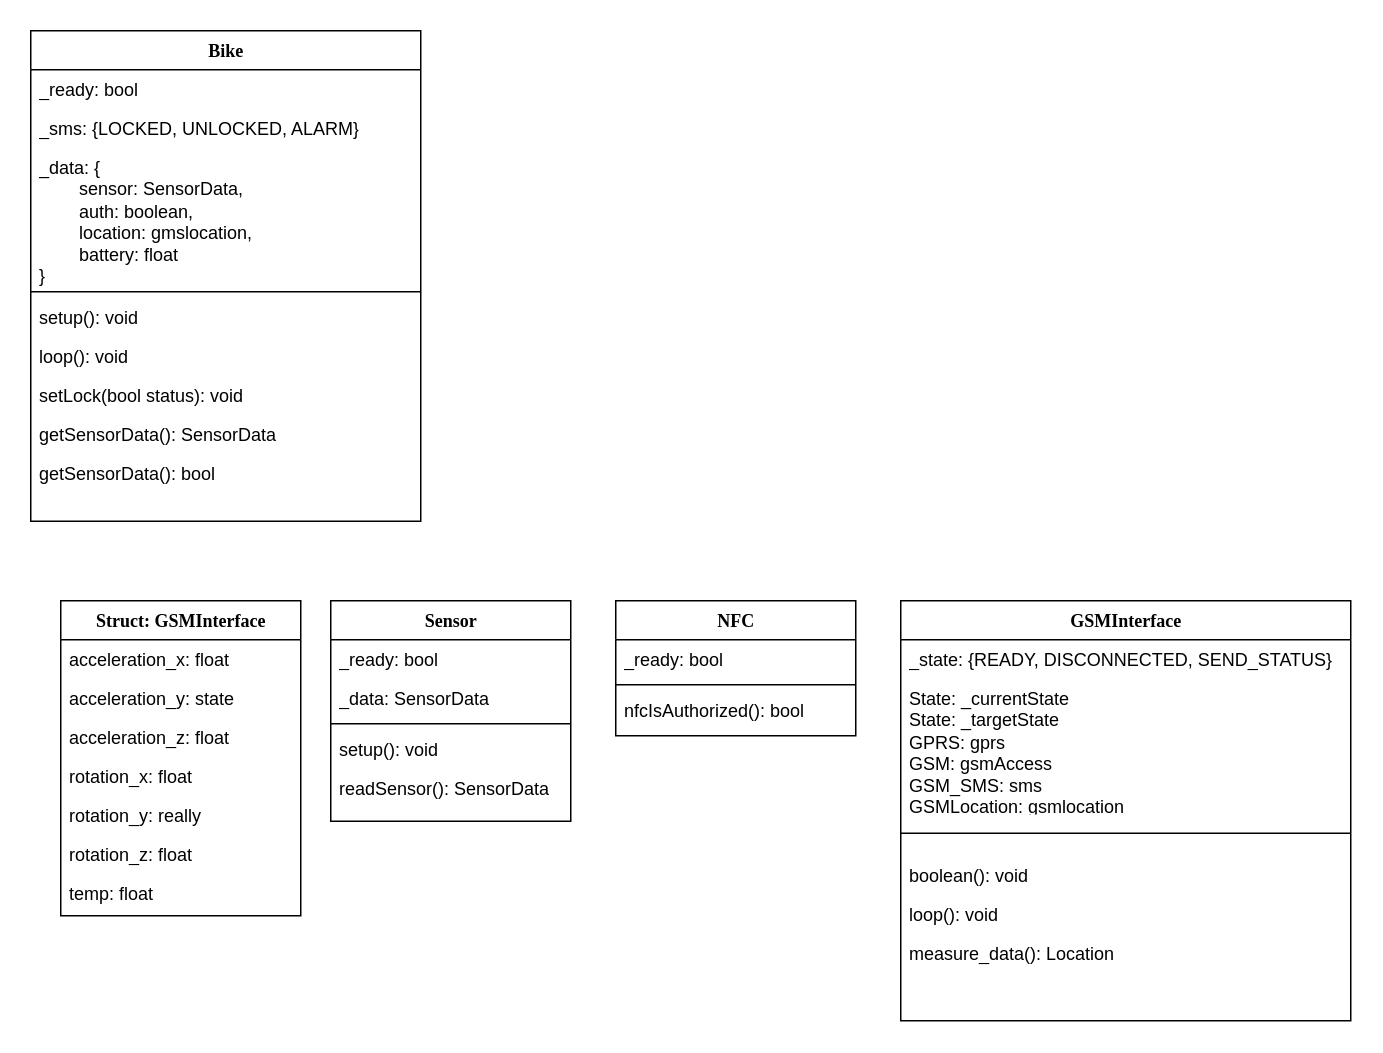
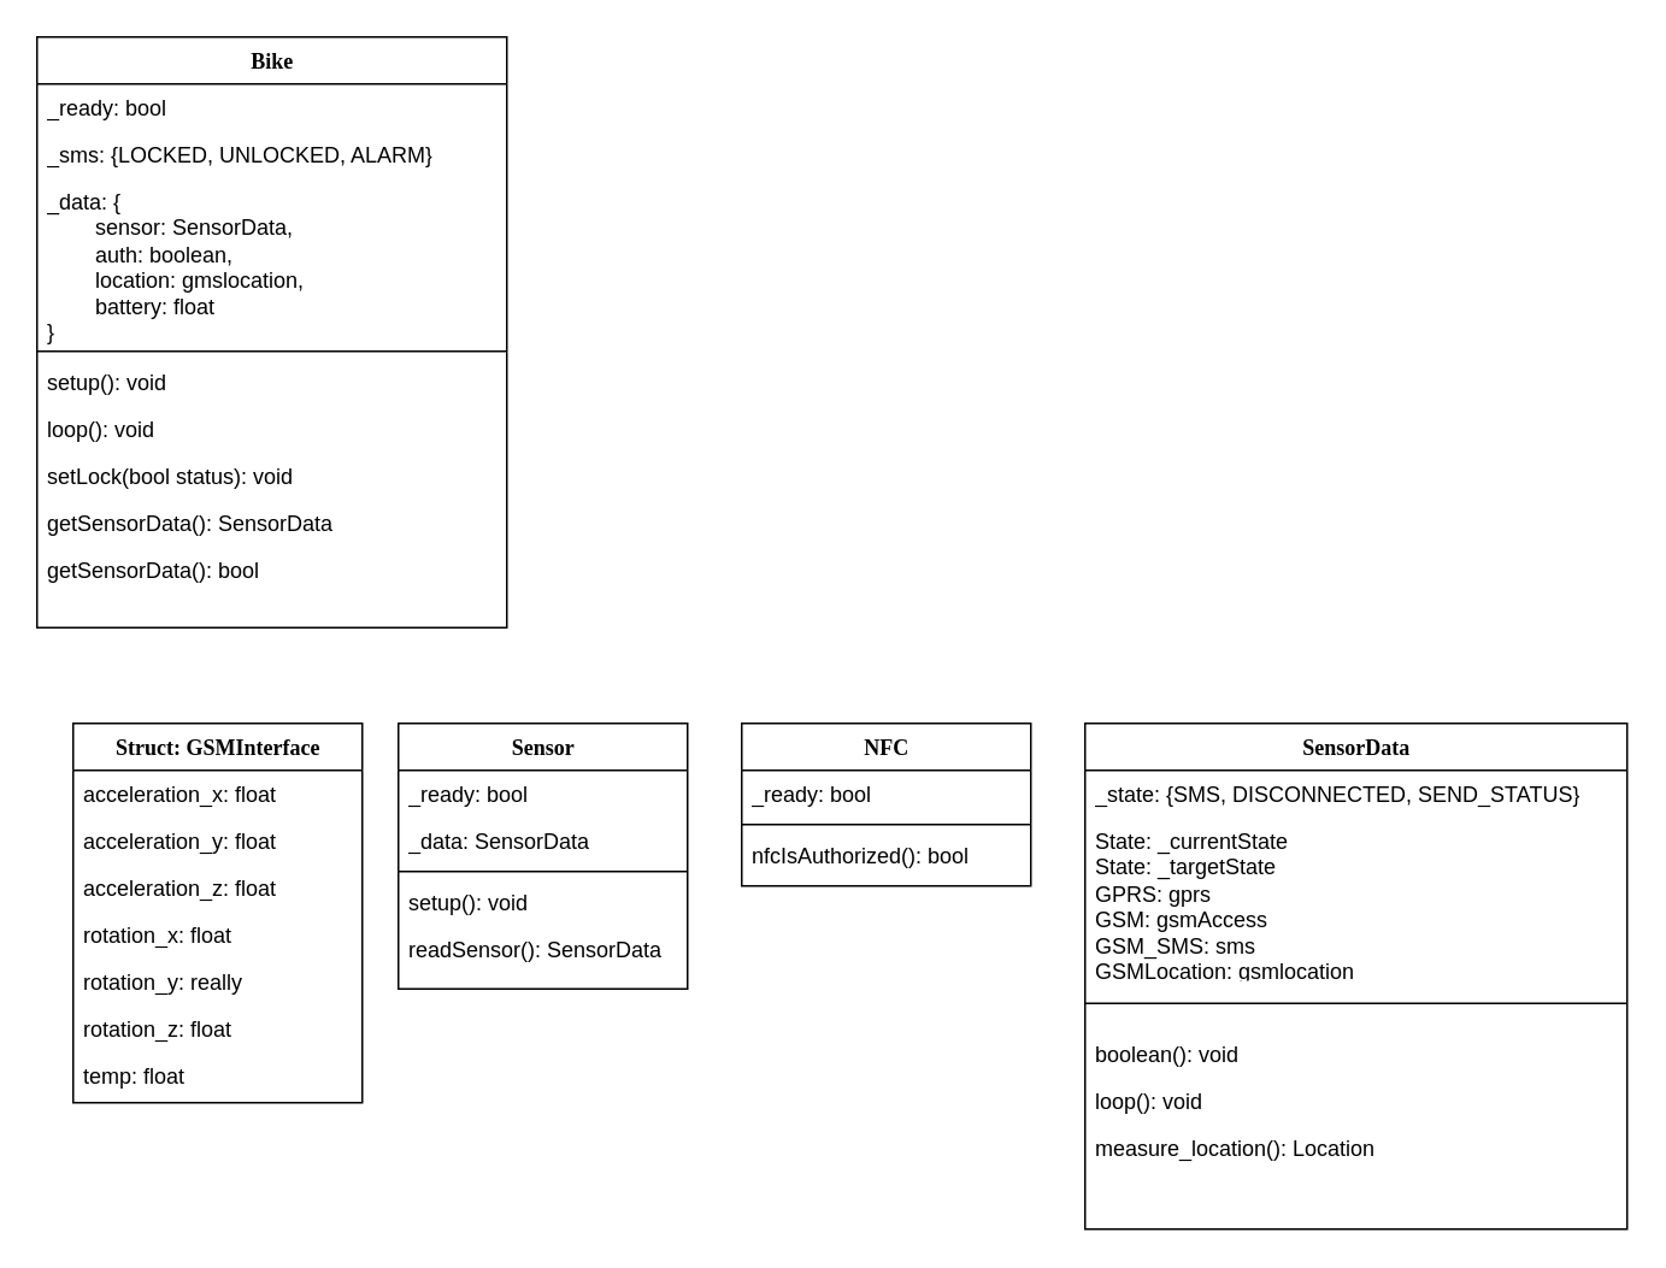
  <mxCell id="0" />
  <mxCell id="1" parent="0" />
  <mxCell id="2" value="Sensor" style="swimlane;html=1;fontStyle=1;align=center;verticalAlign=top;childLayout=stackLayout;horizontal=1;startSize=26;horizontalStack=0;resizeParent=1;resizeLast=0;collapsible=1;marginBottom=0;swimlaneFillColor=#ffffff;rounded=0;shadow=0;comic=0;labelBackgroundColor=none;strokeWidth=1;fillColor=none;fontFamily=Verdana;fontSize=12" parent="1" vertex="1"><mxGeometry x="220" y="400" width="160" height="147" as="geometry" /></mxCell>
  <mxCell id="3" value="_ready: bool" style="text;html=1;strokeColor=none;fillColor=none;align=left;verticalAlign=top;spacingLeft=4;spacingRight=4;whiteSpace=wrap;overflow=hidden;rotatable=0;points=[[0,0.5],[1,0.5]];portConstraint=eastwest;" parent="2" vertex="1"><mxGeometry y="26" width="160" height="26" as="geometry" /></mxCell>
  <mxCell id="4" value="_data: SensorData" style="text;html=1;strokeColor=none;fillColor=none;align=left;verticalAlign=top;spacingLeft=4;spacingRight=4;whiteSpace=wrap;overflow=hidden;rotatable=0;points=[[0,0.5],[1,0.5]];portConstraint=eastwest;" parent="2" vertex="1"><mxGeometry y="52" width="160" height="26" as="geometry" /></mxCell>
  <mxCell id="5" value="" style="line;html=1;strokeWidth=1;fillColor=none;align=left;verticalAlign=middle;spacingTop=-1;spacingLeft=3;spacingRight=3;rotatable=0;labelPosition=right;points=[];portConstraint=eastwest;" parent="2" vertex="1"><mxGeometry y="78" width="160" height="8" as="geometry" /></mxCell>
  <mxCell id="6" value="setup(): void" style="text;html=1;strokeColor=none;fillColor=none;align=left;verticalAlign=top;spacingLeft=4;spacingRight=4;whiteSpace=wrap;overflow=hidden;rotatable=0;points=[[0,0.5],[1,0.5]];portConstraint=eastwest;" parent="2" vertex="1"><mxGeometry y="86" width="160" height="26" as="geometry" /></mxCell>
  <mxCell id="7" value="readSensor(): SensorData" style="text;html=1;strokeColor=none;fillColor=none;align=left;verticalAlign=top;spacingLeft=4;spacingRight=4;whiteSpace=wrap;overflow=hidden;rotatable=0;points=[[0,0.5],[1,0.5]];portConstraint=eastwest;" parent="2" vertex="1"><mxGeometry y="112" width="160" height="26" as="geometry" /></mxCell>
- <mxCell id="8" value="GSMInterface" style="swimlane;html=1;fontStyle=1;align=center;verticalAlign=top;childLayout=stackLayout;horizontal=1;startSize=26;horizontalStack=0;resizeParent=1;resizeLast=0;collapsible=1;marginBottom=0;swimlaneFillColor=#ffffff;rounded=0;shadow=0;comic=0;labelBackgroundColor=none;strokeWidth=1;fillColor=none;fontFamily=Verdana;fontSize=12" parent="1" vertex="1"><mxGeometry x="600" y="400" width="300" height="280" as="geometry" /></mxCell>
- <mxCell id="9" value="_state: {READY, DISCONNECTED, SEND_STATUS}" style="text;html=1;strokeColor=none;fillColor=none;align=left;verticalAlign=top;spacingLeft=4;spacingRight=4;whiteSpace=wrap;overflow=hidden;rotatable=0;points=[[0,0.5],[1,0.5]];portConstraint=eastwest;" parent="8" vertex="1"><mxGeometry y="26" width="300" height="26" as="geometry" /></mxCell>
+ <mxCell id="8" value="SensorData" style="swimlane;html=1;fontStyle=1;align=center;verticalAlign=top;childLayout=stackLayout;horizontal=1;startSize=26;horizontalStack=0;resizeParent=1;resizeLast=0;collapsible=1;marginBottom=0;swimlaneFillColor=#ffffff;rounded=0;shadow=0;comic=0;labelBackgroundColor=none;strokeWidth=1;fillColor=none;fontFamily=Verdana;fontSize=12" parent="1" vertex="1"><mxGeometry x="600" y="400" width="300" height="280" as="geometry" /></mxCell>
+ <mxCell id="9" value="_state: {SMS, DISCONNECTED, SEND_STATUS}" style="text;html=1;strokeColor=none;fillColor=none;align=left;verticalAlign=top;spacingLeft=4;spacingRight=4;whiteSpace=wrap;overflow=hidden;rotatable=0;points=[[0,0.5],[1,0.5]];portConstraint=eastwest;" parent="8" vertex="1"><mxGeometry y="26" width="300" height="26" as="geometry" /></mxCell>
  <mxCell id="10" value="&lt;div&gt;State: _currentState&lt;/div&gt;&lt;div&gt;State: _targetState&lt;/div&gt;&lt;div&gt;GPRS: gprs&lt;/div&gt;&lt;div&gt;GSM: gsmAccess&lt;/div&gt;&lt;div&gt;GSM_SMS: sms&lt;/div&gt;&lt;div&gt;GSMLocation: gsmlocation&lt;/div&gt;" style="text;html=1;strokeColor=none;fillColor=none;align=left;verticalAlign=top;spacingLeft=4;spacingRight=4;whiteSpace=wrap;overflow=hidden;rotatable=0;points=[[0,0.5],[1,0.5]];portConstraint=eastwest;" parent="8" vertex="1"><mxGeometry y="52" width="300" height="88" as="geometry" /></mxCell>
  <mxCell id="11" value="" style="line;html=1;strokeWidth=1;fillColor=none;align=left;verticalAlign=middle;spacingTop=-1;spacingLeft=3;spacingRight=3;rotatable=0;labelPosition=right;points=[];portConstraint=eastwest;" parent="8" vertex="1"><mxGeometry y="140" width="300" height="30" as="geometry" /></mxCell>
  <mxCell id="12" value="boolean(): void" style="text;html=1;strokeColor=none;fillColor=none;align=left;verticalAlign=top;spacingLeft=4;spacingRight=4;whiteSpace=wrap;overflow=hidden;rotatable=0;points=[[0,0.5],[1,0.5]];portConstraint=eastwest;" parent="8" vertex="1"><mxGeometry y="170" width="300" height="26" as="geometry" /></mxCell>
  <mxCell id="13" value="loop(): void" style="text;html=1;strokeColor=none;fillColor=none;align=left;verticalAlign=top;spacingLeft=4;spacingRight=4;whiteSpace=wrap;overflow=hidden;rotatable=0;points=[[0,0.5],[1,0.5]];portConstraint=eastwest;" parent="8" vertex="1"><mxGeometry y="196" width="300" height="26" as="geometry" /></mxCell>
- <mxCell id="14" value="measure_data(): Location" style="text;html=1;strokeColor=none;fillColor=none;align=left;verticalAlign=top;spacingLeft=4;spacingRight=4;whiteSpace=wrap;overflow=hidden;rotatable=0;points=[[0,0.5],[1,0.5]];portConstraint=eastwest;" parent="8" vertex="1"><mxGeometry y="222" width="300" height="26" as="geometry" /></mxCell>
+ <mxCell id="14" value="measure_location(): Location" style="text;html=1;strokeColor=none;fillColor=none;align=left;verticalAlign=top;spacingLeft=4;spacingRight=4;whiteSpace=wrap;overflow=hidden;rotatable=0;points=[[0,0.5],[1,0.5]];portConstraint=eastwest;" parent="8" vertex="1"><mxGeometry y="222" width="300" height="26" as="geometry" /></mxCell>
  <mxCell id="15" value="NFC" style="swimlane;html=1;fontStyle=1;align=center;verticalAlign=top;childLayout=stackLayout;horizontal=1;startSize=26;horizontalStack=0;resizeParent=1;resizeLast=0;collapsible=1;marginBottom=0;swimlaneFillColor=#ffffff;rounded=0;shadow=0;comic=0;labelBackgroundColor=none;strokeWidth=1;fillColor=none;fontFamily=Verdana;fontSize=12" parent="1" vertex="1"><mxGeometry x="410" y="400" width="160" height="90" as="geometry" /></mxCell>
  <mxCell id="16" value="_ready: bool" style="text;html=1;strokeColor=none;fillColor=none;align=left;verticalAlign=top;spacingLeft=4;spacingRight=4;whiteSpace=wrap;overflow=hidden;rotatable=0;points=[[0,0.5],[1,0.5]];portConstraint=eastwest;" parent="15" vertex="1"><mxGeometry y="26" width="160" height="26" as="geometry" /></mxCell>
  <mxCell id="17" value="" style="line;html=1;strokeWidth=1;fillColor=none;align=left;verticalAlign=middle;spacingTop=-1;spacingLeft=3;spacingRight=3;rotatable=0;labelPosition=right;points=[];portConstraint=eastwest;" parent="15" vertex="1"><mxGeometry y="52" width="160" height="8" as="geometry" /></mxCell>
  <mxCell id="18" value="nfcIsAuthorized(): bool" style="text;html=1;strokeColor=none;fillColor=none;align=left;verticalAlign=top;spacingLeft=4;spacingRight=4;whiteSpace=wrap;overflow=hidden;rotatable=0;points=[[0,0.5],[1,0.5]];portConstraint=eastwest;" parent="15" vertex="1"><mxGeometry y="60" width="160" height="26" as="geometry" /></mxCell>
  <mxCell id="19" value="Bike" style="swimlane;html=1;fontStyle=1;align=center;verticalAlign=top;childLayout=stackLayout;horizontal=1;startSize=26;horizontalStack=0;resizeParent=1;resizeLast=0;collapsible=1;marginBottom=0;swimlaneFillColor=#ffffff;rounded=0;shadow=0;comic=0;labelBackgroundColor=none;strokeWidth=1;fillColor=none;fontFamily=Verdana;fontSize=12" parent="1" vertex="1"><mxGeometry x="20" y="20" width="260" height="327" as="geometry" /></mxCell>
  <mxCell id="20" value="_ready: bool" style="text;html=1;strokeColor=none;fillColor=none;align=left;verticalAlign=top;spacingLeft=4;spacingRight=4;whiteSpace=wrap;overflow=hidden;rotatable=0;points=[[0,0.5],[1,0.5]];portConstraint=eastwest;" parent="19" vertex="1"><mxGeometry y="26" width="260" height="26" as="geometry" /></mxCell>
  <mxCell id="21" value="_sms: {LOCKED, UNLOCKED, ALARM}" style="text;html=1;strokeColor=none;fillColor=none;align=left;verticalAlign=top;spacingLeft=4;spacingRight=4;whiteSpace=wrap;overflow=hidden;rotatable=0;points=[[0,0.5],[1,0.5]];portConstraint=eastwest;" parent="19" vertex="1"><mxGeometry y="52" width="260" height="26" as="geometry" /></mxCell>
  <mxCell id="22" value="_data: {&lt;br&gt;&lt;span style=&quot;white-space: pre&quot;&gt;&#09;&lt;/span&gt;sensor: SensorData,&lt;br&gt;&lt;span style=&quot;white-space: pre&quot;&gt;&#09;&lt;/span&gt;auth: boolean,&lt;br&gt;&lt;span style=&quot;white-space: pre&quot;&gt;&#09;&lt;/span&gt;location: gmslocation,&lt;br&gt;&lt;span style=&quot;white-space: pre&quot;&gt;&#09;&lt;/span&gt;battery: float&lt;br&gt;}" style="text;html=1;strokeColor=none;fillColor=none;align=left;verticalAlign=top;spacingLeft=4;spacingRight=4;whiteSpace=wrap;overflow=hidden;rotatable=0;points=[[0,0.5],[1,0.5]];portConstraint=eastwest;" parent="19" vertex="1"><mxGeometry y="78" width="260" height="92" as="geometry" /></mxCell>
  <mxCell id="23" value="" style="line;html=1;strokeWidth=1;fillColor=none;align=left;verticalAlign=middle;spacingTop=-1;spacingLeft=3;spacingRight=3;rotatable=0;labelPosition=right;points=[];portConstraint=eastwest;" parent="19" vertex="1"><mxGeometry y="170" width="260" height="8" as="geometry" /></mxCell>
  <mxCell id="24" value="setup(): void" style="text;html=1;strokeColor=none;fillColor=none;align=left;verticalAlign=top;spacingLeft=4;spacingRight=4;whiteSpace=wrap;overflow=hidden;rotatable=0;points=[[0,0.5],[1,0.5]];portConstraint=eastwest;" parent="19" vertex="1"><mxGeometry y="178" width="260" height="26" as="geometry" /></mxCell>
  <mxCell id="25" value="loop(): void" style="text;html=1;strokeColor=none;fillColor=none;align=left;verticalAlign=top;spacingLeft=4;spacingRight=4;whiteSpace=wrap;overflow=hidden;rotatable=0;points=[[0,0.5],[1,0.5]];portConstraint=eastwest;" parent="19" vertex="1"><mxGeometry y="204" width="260" height="26" as="geometry" /></mxCell>
  <mxCell id="26" value="setLock(bool status): void&lt;br&gt;" style="text;html=1;strokeColor=none;fillColor=none;align=left;verticalAlign=top;spacingLeft=4;spacingRight=4;whiteSpace=wrap;overflow=hidden;rotatable=0;points=[[0,0.5],[1,0.5]];portConstraint=eastwest;" parent="19" vertex="1"><mxGeometry y="230" width="260" height="26" as="geometry" /></mxCell>
  <mxCell id="27" value="getSensorData(): SensorData" style="text;html=1;strokeColor=none;fillColor=none;align=left;verticalAlign=top;spacingLeft=4;spacingRight=4;whiteSpace=wrap;overflow=hidden;rotatable=0;points=[[0,0.5],[1,0.5]];portConstraint=eastwest;" parent="19" vertex="1"><mxGeometry y="256" width="260" height="26" as="geometry" /></mxCell>
  <mxCell id="28" value="getSensorData(): bool" style="text;html=1;strokeColor=none;fillColor=none;align=left;verticalAlign=top;spacingLeft=4;spacingRight=4;whiteSpace=wrap;overflow=hidden;rotatable=0;points=[[0,0.5],[1,0.5]];portConstraint=eastwest;" parent="19" vertex="1"><mxGeometry y="282" width="260" height="26" as="geometry" /></mxCell>
  <mxCell id="29" value="Struct: GSMInterface" style="swimlane;html=1;fontStyle=1;align=center;verticalAlign=top;childLayout=stackLayout;horizontal=1;startSize=26;horizontalStack=0;resizeParent=1;resizeLast=0;collapsible=1;marginBottom=0;swimlaneFillColor=#ffffff;rounded=0;shadow=0;comic=0;labelBackgroundColor=none;strokeWidth=1;fillColor=none;fontFamily=Verdana;fontSize=12" parent="1" vertex="1"><mxGeometry x="40" y="400" width="160" height="210" as="geometry" /></mxCell>
  <mxCell id="30" value="acceleration_x: float&lt;br&gt;" style="text;html=1;strokeColor=none;fillColor=none;align=left;verticalAlign=top;spacingLeft=4;spacingRight=4;whiteSpace=wrap;overflow=hidden;rotatable=0;points=[[0,0.5],[1,0.5]];portConstraint=eastwest;" parent="29" vertex="1"><mxGeometry y="26" width="160" height="26" as="geometry" /></mxCell>
- <mxCell id="31" value="acceleration_y: state" style="text;html=1;strokeColor=none;fillColor=none;align=left;verticalAlign=top;spacingLeft=4;spacingRight=4;whiteSpace=wrap;overflow=hidden;rotatable=0;points=[[0,0.5],[1,0.5]];portConstraint=eastwest;" parent="29" vertex="1"><mxGeometry y="52" width="160" height="26" as="geometry" /></mxCell>
+ <mxCell id="31" value="acceleration_y: float" style="text;html=1;strokeColor=none;fillColor=none;align=left;verticalAlign=top;spacingLeft=4;spacingRight=4;whiteSpace=wrap;overflow=hidden;rotatable=0;points=[[0,0.5],[1,0.5]];portConstraint=eastwest;" parent="29" vertex="1"><mxGeometry y="52" width="160" height="26" as="geometry" /></mxCell>
  <mxCell id="32" value="acceleration_z: float" style="text;html=1;strokeColor=none;fillColor=none;align=left;verticalAlign=top;spacingLeft=4;spacingRight=4;whiteSpace=wrap;overflow=hidden;rotatable=0;points=[[0,0.5],[1,0.5]];portConstraint=eastwest;" parent="29" vertex="1"><mxGeometry y="78" width="160" height="26" as="geometry" /></mxCell>
  <mxCell id="33" value="rotation_x: float" style="text;html=1;strokeColor=none;fillColor=none;align=left;verticalAlign=top;spacingLeft=4;spacingRight=4;whiteSpace=wrap;overflow=hidden;rotatable=0;points=[[0,0.5],[1,0.5]];portConstraint=eastwest;" parent="29" vertex="1"><mxGeometry y="104" width="160" height="26" as="geometry" /></mxCell>
  <mxCell id="34" value="rotation_y: really" style="text;html=1;strokeColor=none;fillColor=none;align=left;verticalAlign=top;spacingLeft=4;spacingRight=4;whiteSpace=wrap;overflow=hidden;rotatable=0;points=[[0,0.5],[1,0.5]];portConstraint=eastwest;" parent="29" vertex="1"><mxGeometry y="130" width="160" height="26" as="geometry" /></mxCell>
  <mxCell id="35" value="rotation_z: float" style="text;html=1;strokeColor=none;fillColor=none;align=left;verticalAlign=top;spacingLeft=4;spacingRight=4;whiteSpace=wrap;overflow=hidden;rotatable=0;points=[[0,0.5],[1,0.5]];portConstraint=eastwest;" parent="29" vertex="1"><mxGeometry y="156" width="160" height="26" as="geometry" /></mxCell>
  <mxCell id="36" value="temp: float" style="text;html=1;strokeColor=none;fillColor=none;align=left;verticalAlign=top;spacingLeft=4;spacingRight=4;whiteSpace=wrap;overflow=hidden;rotatable=0;points=[[0,0.5],[1,0.5]];portConstraint=eastwest;" parent="29" vertex="1"><mxGeometry y="182" width="160" height="26" as="geometry" /></mxCell>
